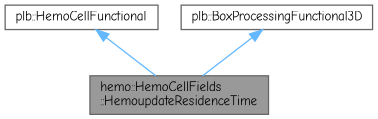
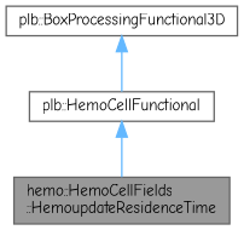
  digraph {
    fontname="Comic Neue"
    node [color=gray40 fillcolor=white fontname="Comic Neue" fontsize=10 shape=box style=filled]
    edge [color=steelblue1 dir=back fontname="Comic Neue" fontsize=10 labelfontname=Helvetica labelfontsize=10 style=solid]
    n1 [fillcolor=grey60 fontcolor=black height=0.2 label="hemo::HemoCellFields\l::HemoupdateResidenceTime" width=0.4]
    n2 [height=0.2 label="plb::HemoCellFunctional" width=0.4]
    n3 [height=0.2 label="plb::BoxProcessingFunctional3D" width=0.4]
    n2 -> n1
-   n3 -> n1
+   n3 -> n2
  }
